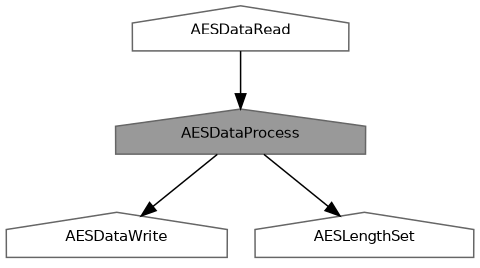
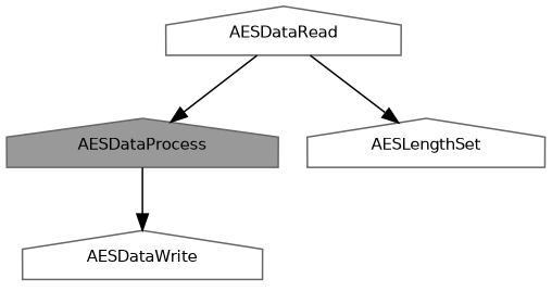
  digraph {
    rankdir=TB
    node [color=grey40 fillcolor=white fontname=Helvetica fontsize=10 shape=house style=filled]
    edge [color=black fontname=Helvetica fontsize=10 labelfontname=Helvetica labelfontsize=10 style=solid]
    n1 [color=gray40 fillcolor=grey60 fontcolor=black height=0.2 label=AESDataProcess width=0.4]
    n2 [height=0.2 label=AESDataWrite width=0.4]
    n3 [height=0.2 label=AESLengthSet width=0.4]
    n4 [height=0.2 label=AESDataRead width=0.4]
    n1 -> n2
-   n1 -> n3
+   n4 -> n3
    n4 -> n1
  }
